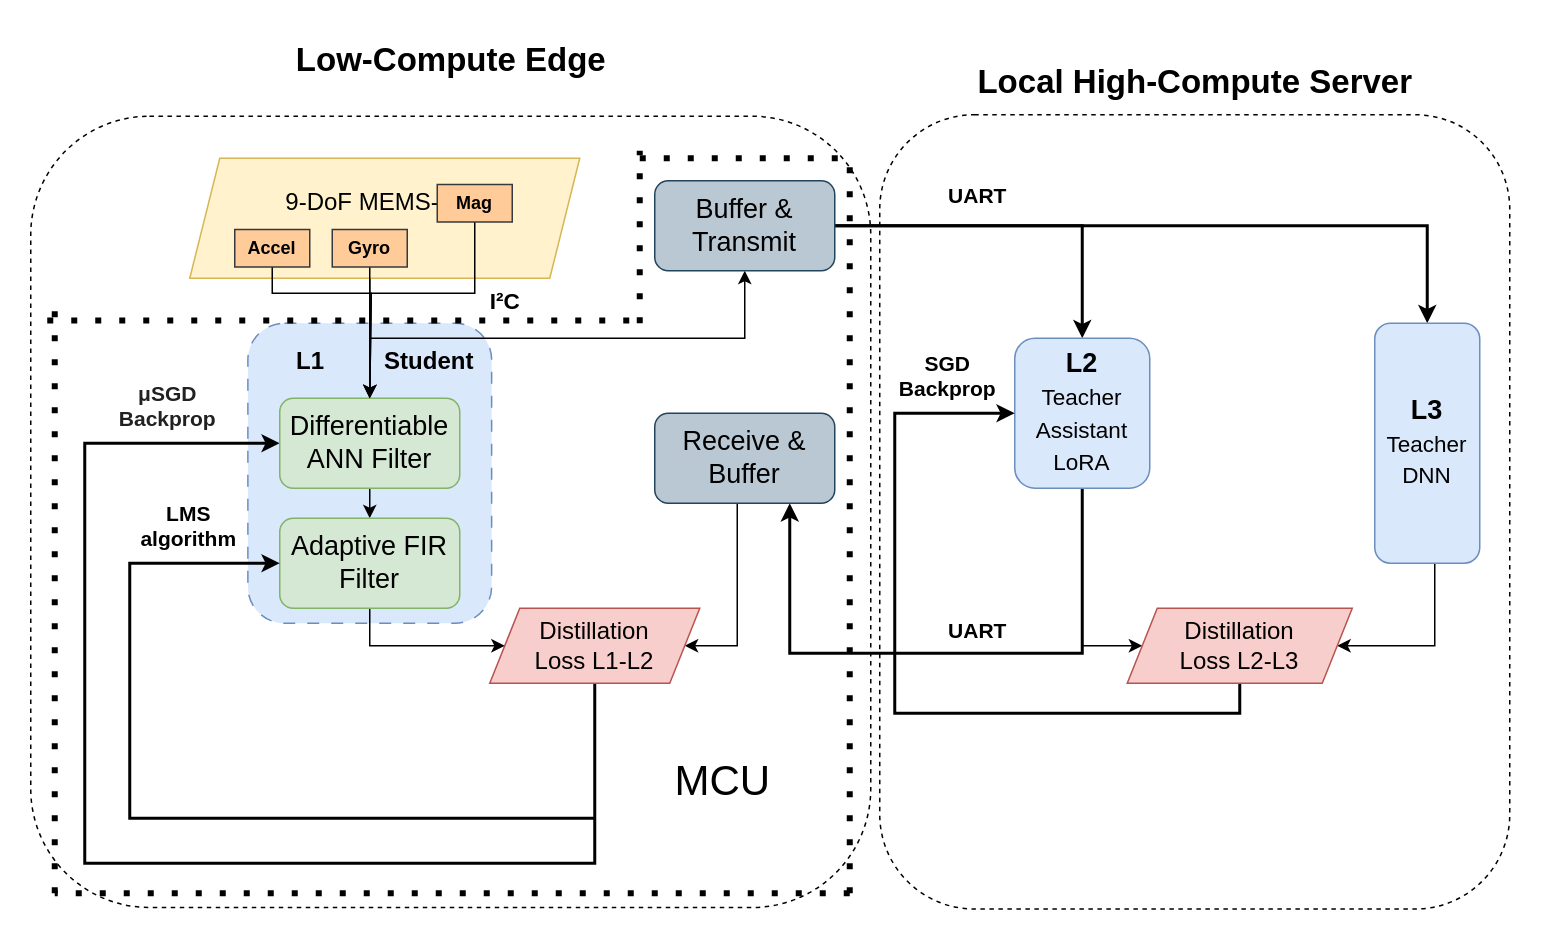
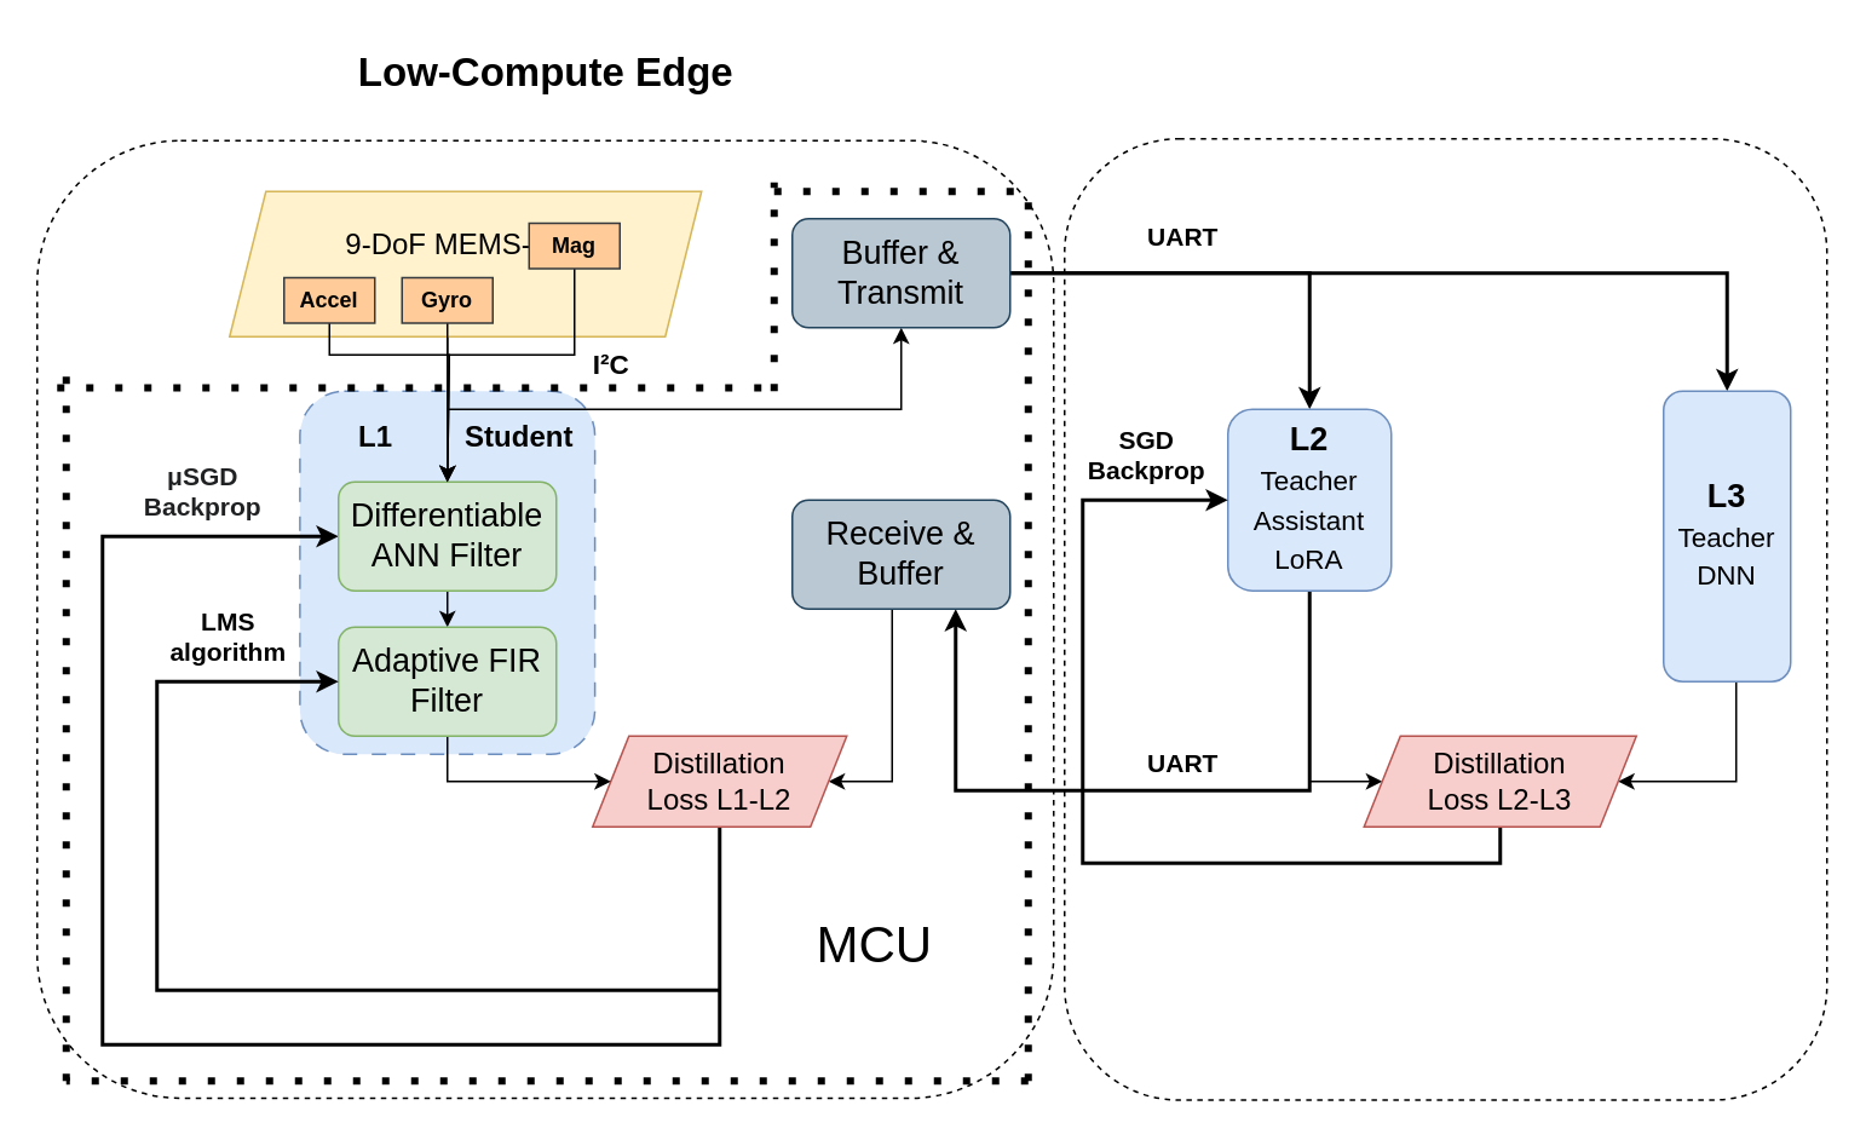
  <mxCell id="0" />
  <mxCell id="1" parent="0" />
  <mxCell id="2" value="" style="rounded=1;whiteSpace=wrap;html=1;fontSize=18;dashed=1;dashPattern=8 8;strokeWidth=1;fillColor=#dae8fc;strokeColor=#6c8ebf;" parent="1" vertex="1"><mxGeometry x="164.75" y="215" width="162.5" height="200" as="geometry" /></mxCell>
  <mxCell id="3" style="edgeStyle=orthogonalEdgeStyle;rounded=0;orthogonalLoop=1;jettySize=auto;html=1;exitX=0.5;exitY=1;exitDx=0;exitDy=0;entryX=0.5;entryY=1;entryDx=0;entryDy=0;" parent="1" source="4" target="7" edge="1"><mxGeometry relative="1" as="geometry"><Array as="points"><mxPoint x="246" y="225" /><mxPoint x="496" y="225" /></Array></mxGeometry></mxCell>
  <mxCell id="4" value="&lt;div style=&quot;&quot;&gt;&lt;span style=&quot;font-size: 16px; background-color: transparent; color: light-dark(rgb(0, 0, 0), rgb(255, 255, 255));&quot;&gt;9-DoF MEMS-IMU&lt;br&gt;&lt;br&gt;&lt;/span&gt;&lt;/div&gt;" style="shape=parallelogram;perimeter=parallelogramPerimeter;whiteSpace=wrap;html=1;fixedSize=1;fontSize=18;fillColor=#fff2cc;strokeColor=#d6b656;align=center;" parent="1" vertex="1"><mxGeometry x="126" y="105" width="260" height="80" as="geometry" /></mxCell>
  <mxCell id="5" style="edgeStyle=orthogonalEdgeStyle;rounded=0;orthogonalLoop=1;jettySize=auto;html=1;exitX=1;exitY=0.5;exitDx=0;exitDy=0;entryX=0.5;entryY=0;entryDx=0;entryDy=0;fontSize=18;strokeWidth=2;" parent="1" source="7" target="12" edge="1"><mxGeometry relative="1" as="geometry" /></mxCell>
  <mxCell id="6" style="edgeStyle=orthogonalEdgeStyle;rounded=0;orthogonalLoop=1;jettySize=auto;html=1;exitX=1;exitY=0.5;exitDx=0;exitDy=0;entryX=0.5;entryY=0;entryDx=0;entryDy=0;strokeWidth=2;" parent="1" source="7" target="10" edge="1"><mxGeometry relative="1" as="geometry" /></mxCell>
  <mxCell id="7" value="Buffer &amp;amp; &lt;br&gt;Transmit" style="rounded=1;whiteSpace=wrap;html=1;fontSize=18;fillColor=#bac8d3;strokeColor=#23445d;" parent="1" vertex="1"><mxGeometry x="436" y="120" width="120" height="60" as="geometry" /></mxCell>
  <mxCell id="8" style="edgeStyle=orthogonalEdgeStyle;rounded=0;orthogonalLoop=1;jettySize=auto;html=1;exitX=0.5;exitY=1;exitDx=0;exitDy=0;entryX=0.75;entryY=1;entryDx=0;entryDy=0;strokeWidth=2;" parent="1" source="10" target="15" edge="1"><mxGeometry relative="1" as="geometry"><Array as="points"><mxPoint x="711" y="435" /><mxPoint x="551" y="435" /></Array></mxGeometry></mxCell>
  <mxCell id="9" style="edgeStyle=orthogonalEdgeStyle;rounded=0;orthogonalLoop=1;jettySize=auto;html=1;exitX=0.5;exitY=1;exitDx=0;exitDy=0;entryX=0;entryY=0.5;entryDx=0;entryDy=0;" parent="1" source="10" target="22" edge="1"><mxGeometry relative="1" as="geometry"><Array as="points"><mxPoint x="721" y="430" /></Array></mxGeometry></mxCell>
  <mxCell id="10" value="&lt;b&gt;L2&lt;/b&gt;&lt;br&gt;&lt;font style=&quot;font-size: 15px;&quot;&gt;Teacher&lt;br&gt;Assistant&lt;br&gt;LoRA&lt;/font&gt;" style="rounded=1;whiteSpace=wrap;html=1;fontSize=18;fillColor=#dae8fc;strokeColor=#6c8ebf;" parent="1" vertex="1"><mxGeometry x="676" y="225" width="90" height="100" as="geometry" /></mxCell>
  <mxCell id="11" style="edgeStyle=orthogonalEdgeStyle;rounded=0;orthogonalLoop=1;jettySize=auto;html=1;exitX=0.5;exitY=1;exitDx=0;exitDy=0;entryX=1;entryY=0.5;entryDx=0;entryDy=0;" parent="1" source="12" target="22" edge="1"><mxGeometry relative="1" as="geometry"><Array as="points"><mxPoint x="956" y="430" /></Array></mxGeometry></mxCell>
  <mxCell id="12" value="&lt;b&gt;L3&lt;br&gt;&lt;/b&gt;&lt;font style=&quot;font-size: 15px;&quot;&gt;Teacher&lt;br&gt;DNN&lt;/font&gt;" style="rounded=1;whiteSpace=wrap;html=1;fontSize=18;fillColor=#dae8fc;strokeColor=#6c8ebf;" parent="1" vertex="1"><mxGeometry x="916" y="215" width="70" height="160" as="geometry" /></mxCell>
  <mxCell id="13" value="" style="rounded=1;whiteSpace=wrap;html=1;fillColor=none;dashed=1;" parent="1" vertex="1"><mxGeometry x="20" y="77" width="560" height="527.5" as="geometry" /></mxCell>
  <mxCell id="14" style="edgeStyle=orthogonalEdgeStyle;rounded=0;orthogonalLoop=1;jettySize=auto;html=1;exitX=0.25;exitY=1;exitDx=0;exitDy=0;entryX=1;entryY=0.5;entryDx=0;entryDy=0;" parent="1" source="15" target="20" edge="1"><mxGeometry relative="1" as="geometry"><Array as="points"><mxPoint x="491" y="430" /></Array></mxGeometry></mxCell>
  <mxCell id="15" value="Receive &amp;amp; &lt;br&gt;Buffer" style="rounded=1;whiteSpace=wrap;html=1;fontSize=18;fillColor=#bac8d3;strokeColor=#23445d;" parent="1" vertex="1"><mxGeometry x="436" y="275" width="120" height="60" as="geometry" /></mxCell>
  <mxCell id="16" value="" style="rounded=1;whiteSpace=wrap;html=1;fillColor=none;dashed=1;" parent="1" vertex="1"><mxGeometry x="586" y="76" width="420" height="529.5" as="geometry" /></mxCell>
  <mxCell id="17" value="&lt;font style=&quot;font-size: 22px;&quot;&gt;&lt;b style=&quot;&quot;&gt;Low-Compute Edge&lt;/b&gt;&lt;/font&gt;" style="text;html=1;align=center;verticalAlign=middle;resizable=0;points=[];autosize=1;strokeColor=none;fillColor=none;" parent="1" vertex="1"><mxGeometry x="185" y="20" width="230" height="40" as="geometry" /></mxCell>
- <mxCell id="18" value="&lt;font style=&quot;font-size: 22px;&quot;&gt;&lt;b style=&quot;&quot;&gt;Local High-Compute Server&lt;/b&gt;&lt;/font&gt;" style="text;html=1;align=center;verticalAlign=middle;resizable=0;points=[];autosize=1;strokeColor=none;fillColor=none;" parent="1" vertex="1"><mxGeometry x="641" y="35" width="310" height="40" as="geometry" /></mxCell>
  <mxCell id="19" style="edgeStyle=orthogonalEdgeStyle;rounded=0;orthogonalLoop=1;jettySize=auto;html=1;exitX=0.5;exitY=1;exitDx=0;exitDy=0;entryX=0;entryY=0.5;entryDx=0;entryDy=0;strokeWidth=2;" parent="1" source="20" target="24" edge="1"><mxGeometry relative="1" as="geometry"><Array as="points"><mxPoint x="396" y="575" /><mxPoint x="56" y="575" /><mxPoint x="56" y="295" /></Array></mxGeometry></mxCell>
  <mxCell id="20" value="&lt;font style=&quot;font-size: 16px;&quot;&gt;Distillation&lt;br&gt;Loss L1-L2&lt;/font&gt;" style="shape=parallelogram;perimeter=parallelogramPerimeter;whiteSpace=wrap;html=1;fixedSize=1;fillColor=#f8cecc;strokeColor=#b85450;" parent="1" vertex="1"><mxGeometry x="326" y="405" width="140" height="50" as="geometry" /></mxCell>
  <mxCell id="21" style="edgeStyle=orthogonalEdgeStyle;rounded=0;orthogonalLoop=1;jettySize=auto;html=1;exitX=0.5;exitY=1;exitDx=0;exitDy=0;entryX=0;entryY=0.5;entryDx=0;entryDy=0;strokeWidth=2;" parent="1" source="22" target="10" edge="1"><mxGeometry relative="1" as="geometry"><Array as="points"><mxPoint x="826" y="475" /><mxPoint x="596" y="475" /><mxPoint x="596" y="275" /></Array></mxGeometry></mxCell>
  <mxCell id="22" value="&lt;font style=&quot;font-size: 16px;&quot;&gt;Distillation&lt;br&gt;Loss L2-L3&lt;/font&gt;" style="shape=parallelogram;perimeter=parallelogramPerimeter;whiteSpace=wrap;html=1;fixedSize=1;fillColor=#f8cecc;strokeColor=#b85450;" parent="1" vertex="1"><mxGeometry x="751" y="405" width="150" height="50" as="geometry" /></mxCell>
  <mxCell id="23" style="edgeStyle=orthogonalEdgeStyle;rounded=0;orthogonalLoop=1;jettySize=auto;html=1;exitX=0.5;exitY=1;exitDx=0;exitDy=0;entryX=0.5;entryY=0;entryDx=0;entryDy=0;" parent="1" source="24" target="26" edge="1"><mxGeometry relative="1" as="geometry" /></mxCell>
  <mxCell id="24" value="&lt;font style=&quot;font-size: 18px;&quot;&gt;Differentiable ANN Filter&lt;br&gt;&lt;/font&gt;" style="rounded=1;whiteSpace=wrap;html=1;fillColor=#d5e8d4;strokeColor=#82b366;" parent="1" vertex="1"><mxGeometry x="186" y="265" width="120" height="60" as="geometry" /></mxCell>
  <mxCell id="25" style="edgeStyle=orthogonalEdgeStyle;rounded=0;orthogonalLoop=1;jettySize=auto;html=1;exitX=0.5;exitY=1;exitDx=0;exitDy=0;entryX=0;entryY=0.5;entryDx=0;entryDy=0;" parent="1" source="26" target="20" edge="1"><mxGeometry relative="1" as="geometry" /></mxCell>
  <mxCell id="26" value="&lt;font style=&quot;font-size: 18px;&quot;&gt;Adaptive FIR Filter&lt;/font&gt;" style="rounded=1;whiteSpace=wrap;html=1;fillColor=#d5e8d4;strokeColor=#82b366;" parent="1" vertex="1"><mxGeometry x="186" y="345" width="120" height="60" as="geometry" /></mxCell>
  <mxCell id="27" value="&lt;b&gt;&lt;font style=&quot;font-size: 14px;&quot;&gt;UART&lt;/font&gt;&lt;/b&gt;" style="text;html=1;align=center;verticalAlign=middle;resizable=0;points=[];autosize=1;strokeColor=none;fillColor=none;" parent="1" vertex="1"><mxGeometry x="621" y="115" width="60" height="30" as="geometry" /></mxCell>
  <mxCell id="28" value="&lt;b&gt;&lt;font style=&quot;font-size: 14px;&quot;&gt;SGD&lt;br&gt;Backprop&lt;/font&gt;&lt;/b&gt;" style="text;html=1;align=center;verticalAlign=middle;resizable=0;points=[];autosize=1;strokeColor=none;fillColor=none;" parent="1" vertex="1"><mxGeometry x="586" y="225" width="90" height="50" as="geometry" /></mxCell>
  <mxCell id="29" style="edgeStyle=orthogonalEdgeStyle;rounded=0;orthogonalLoop=1;jettySize=auto;html=1;entryX=0;entryY=0.5;entryDx=0;entryDy=0;strokeWidth=2;" parent="1" target="26" edge="1"><mxGeometry relative="1" as="geometry"><Array as="points"><mxPoint x="246" y="545" /><mxPoint x="86" y="545" /><mxPoint x="86" y="375" /></Array><mxPoint x="396" y="545" as="sourcePoint" /></mxGeometry></mxCell>
  <mxCell id="30" value="&lt;b&gt;&lt;font style=&quot;font-size: 14px;&quot;&gt;LMS&lt;br&gt;algorithm&lt;/font&gt;&lt;/b&gt;" style="text;html=1;align=center;verticalAlign=middle;resizable=0;points=[];autosize=1;strokeColor=none;fillColor=none;" parent="1" vertex="1"><mxGeometry x="79.75" y="325" width="90" height="50" as="geometry" /></mxCell>
  <mxCell id="31" value="&lt;font style=&quot;font-size: 16px;&quot;&gt;&lt;b style=&quot;&quot;&gt;L1&amp;nbsp; &amp;nbsp; &amp;nbsp; &amp;nbsp; &amp;nbsp;Student&lt;/b&gt;&lt;/font&gt;" style="text;html=1;align=center;verticalAlign=middle;resizable=0;points=[];autosize=1;strokeColor=none;fillColor=none;" parent="1" vertex="1"><mxGeometry x="186" y="225" width="140" height="30" as="geometry" /></mxCell>
  <mxCell id="32" value="&lt;span style=&quot;color: rgb(32, 33, 34); font-family: sans-serif; text-align: start; text-wrap-mode: wrap; background-color: rgb(255, 255, 255);&quot;&gt;&lt;font style=&quot;font-size: 14px;&quot;&gt;&lt;b&gt;μSGD&lt;br&gt;Backprop&lt;/b&gt;&lt;/font&gt;&lt;/span&gt;" style="text;html=1;align=center;verticalAlign=middle;resizable=0;points=[];autosize=1;strokeColor=none;fillColor=none;rotation=0;" parent="1" vertex="1"><mxGeometry x="66" y="245" width="90" height="50" as="geometry" /></mxCell>
  <mxCell id="33" value="&lt;b&gt;&lt;font style=&quot;font-size: 14px;&quot;&gt;UART&lt;/font&gt;&lt;/b&gt;" style="text;html=1;align=center;verticalAlign=middle;resizable=0;points=[];autosize=1;strokeColor=none;fillColor=none;" parent="1" vertex="1"><mxGeometry x="621" y="405" width="60" height="30" as="geometry" /></mxCell>
  <mxCell id="34" value="&lt;b&gt;&lt;font style=&quot;font-size: 15px;&quot;&gt;I²C&lt;/font&gt;&lt;/b&gt;" style="text;html=1;align=center;verticalAlign=middle;resizable=0;points=[];autosize=1;strokeColor=none;fillColor=none;" parent="1" vertex="1"><mxGeometry x="316" y="185" width="40" height="30" as="geometry" /></mxCell>
  <mxCell id="35" value="" style="endArrow=none;dashed=1;html=1;dashPattern=1 3;strokeWidth=4;rounded=0;" parent="1" edge="1"><mxGeometry width="50" height="50" relative="1" as="geometry"><mxPoint x="36" y="595" as="sourcePoint" /><mxPoint x="36" y="205" as="targetPoint" /></mxGeometry></mxCell>
  <mxCell id="36" value="" style="endArrow=none;dashed=1;html=1;dashPattern=1 3;strokeWidth=4;rounded=0;" parent="1" edge="1"><mxGeometry width="50" height="50" relative="1" as="geometry"><mxPoint x="566" y="595" as="sourcePoint" /><mxPoint x="36" y="595" as="targetPoint" /></mxGeometry></mxCell>
  <mxCell id="37" value="" style="endArrow=none;dashed=1;html=1;dashPattern=1 3;strokeWidth=4;rounded=0;" parent="1" edge="1"><mxGeometry width="50" height="50" relative="1" as="geometry"><mxPoint x="566" y="595" as="sourcePoint" /><mxPoint x="566" y="105" as="targetPoint" /></mxGeometry></mxCell>
  <mxCell id="38" value="" style="endArrow=none;dashed=1;html=1;dashPattern=1 3;strokeWidth=4;rounded=0;" parent="1" edge="1"><mxGeometry width="50" height="50" relative="1" as="geometry"><mxPoint x="426" y="105" as="sourcePoint" /><mxPoint x="566" y="105" as="targetPoint" /></mxGeometry></mxCell>
  <mxCell id="39" value="" style="endArrow=none;dashed=1;html=1;dashPattern=1 3;strokeWidth=4;rounded=0;" parent="1" edge="1"><mxGeometry width="50" height="50" relative="1" as="geometry"><mxPoint x="426" y="215" as="sourcePoint" /><mxPoint x="426" y="100" as="targetPoint" /></mxGeometry></mxCell>
  <mxCell id="40" value="" style="endArrow=none;dashed=1;html=1;dashPattern=1 3;strokeWidth=4;rounded=0;" parent="1" edge="1"><mxGeometry width="50" height="50" relative="1" as="geometry"><mxPoint x="31" y="213.18" as="sourcePoint" /><mxPoint x="421" y="213.18" as="targetPoint" /></mxGeometry></mxCell>
  <mxCell id="41" value="&lt;font style=&quot;font-size: 28px;&quot;&gt;MCU&lt;/font&gt;" style="text;html=1;align=center;verticalAlign=middle;resizable=0;points=[];autosize=1;strokeColor=none;fillColor=none;" parent="1" vertex="1"><mxGeometry x="436" y="495" width="90" height="50" as="geometry" /></mxCell>
  <mxCell id="42" style="edgeStyle=orthogonalEdgeStyle;rounded=0;orthogonalLoop=1;jettySize=auto;html=1;exitX=0.5;exitY=1;exitDx=0;exitDy=0;" edge="1" parent="1" source="43"><mxGeometry relative="1" as="geometry"><mxPoint x="246" y="265" as="targetPoint" /><Array as="points"><mxPoint x="181" y="195" /><mxPoint x="247" y="195" /><mxPoint x="247" y="265" /></Array></mxGeometry></mxCell>
  <mxCell id="43" value="&lt;b&gt;Accel&lt;/b&gt;" style="rounded=0;whiteSpace=wrap;html=1;fillColor=#ffcc99;strokeColor=#36393d;" vertex="1" parent="1"><mxGeometry x="156" y="152.5" width="50" height="25" as="geometry" /></mxCell>
  <mxCell id="44" style="edgeStyle=orthogonalEdgeStyle;rounded=0;orthogonalLoop=1;jettySize=auto;html=1;entryX=0.5;entryY=0;entryDx=0;entryDy=0;" edge="1" parent="1" source="45" target="24"><mxGeometry relative="1" as="geometry" /></mxCell>
  <mxCell id="45" value="&lt;b&gt;Gyro&lt;/b&gt;" style="rounded=0;whiteSpace=wrap;html=1;fillColor=#ffcc99;strokeColor=#36393d;" vertex="1" parent="1"><mxGeometry x="221" y="152.5" width="50" height="25" as="geometry" /></mxCell>
  <mxCell id="46" style="edgeStyle=orthogonalEdgeStyle;rounded=0;orthogonalLoop=1;jettySize=auto;html=1;exitX=0.5;exitY=1;exitDx=0;exitDy=0;" edge="1" parent="1" source="47"><mxGeometry relative="1" as="geometry"><mxPoint x="246" y="265" as="targetPoint" /><Array as="points"><mxPoint x="316" y="195" /><mxPoint x="247" y="195" /><mxPoint x="247" y="265" /></Array></mxGeometry></mxCell>
  <mxCell id="47" value="&lt;b&gt;Mag&lt;/b&gt;" style="rounded=0;whiteSpace=wrap;html=1;fillColor=#ffcc99;strokeColor=#36393d;" vertex="1" parent="1"><mxGeometry x="291" y="122.5" width="50" height="25" as="geometry" /></mxCell>
